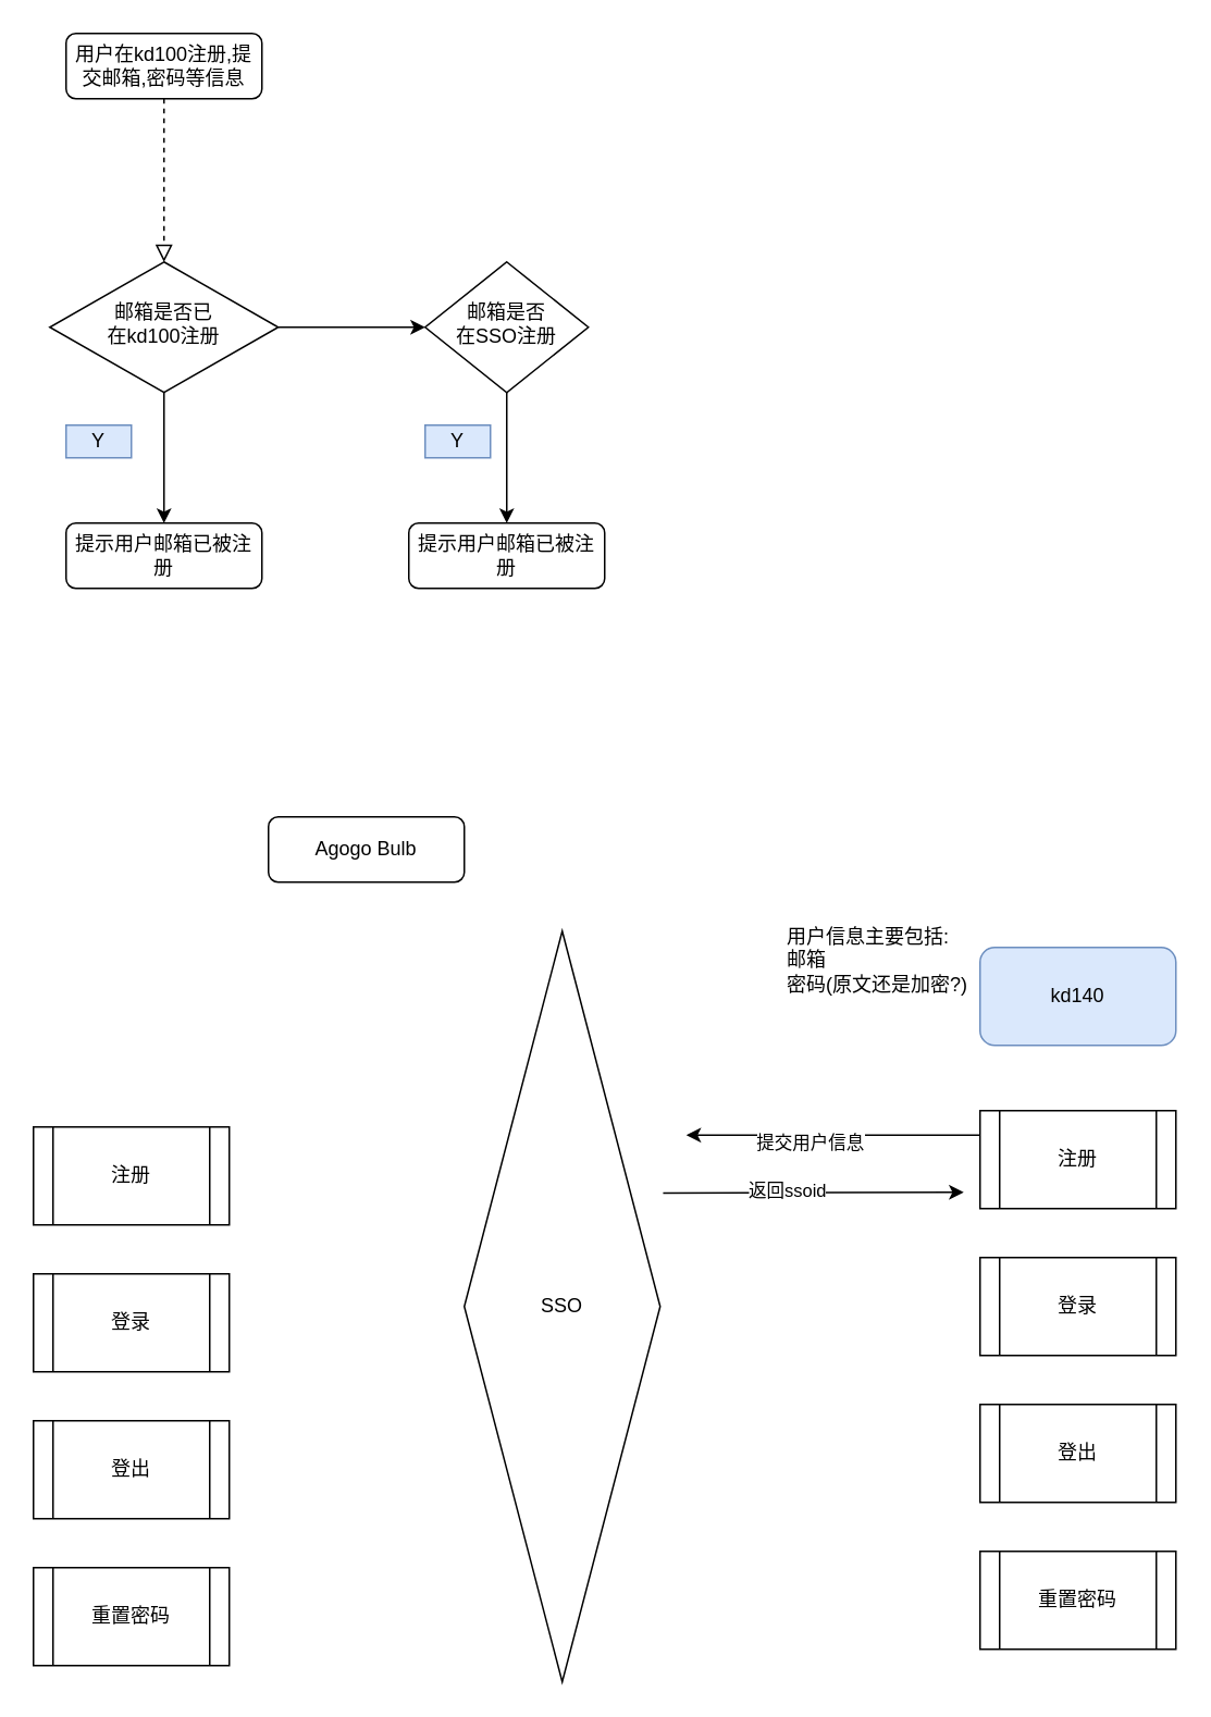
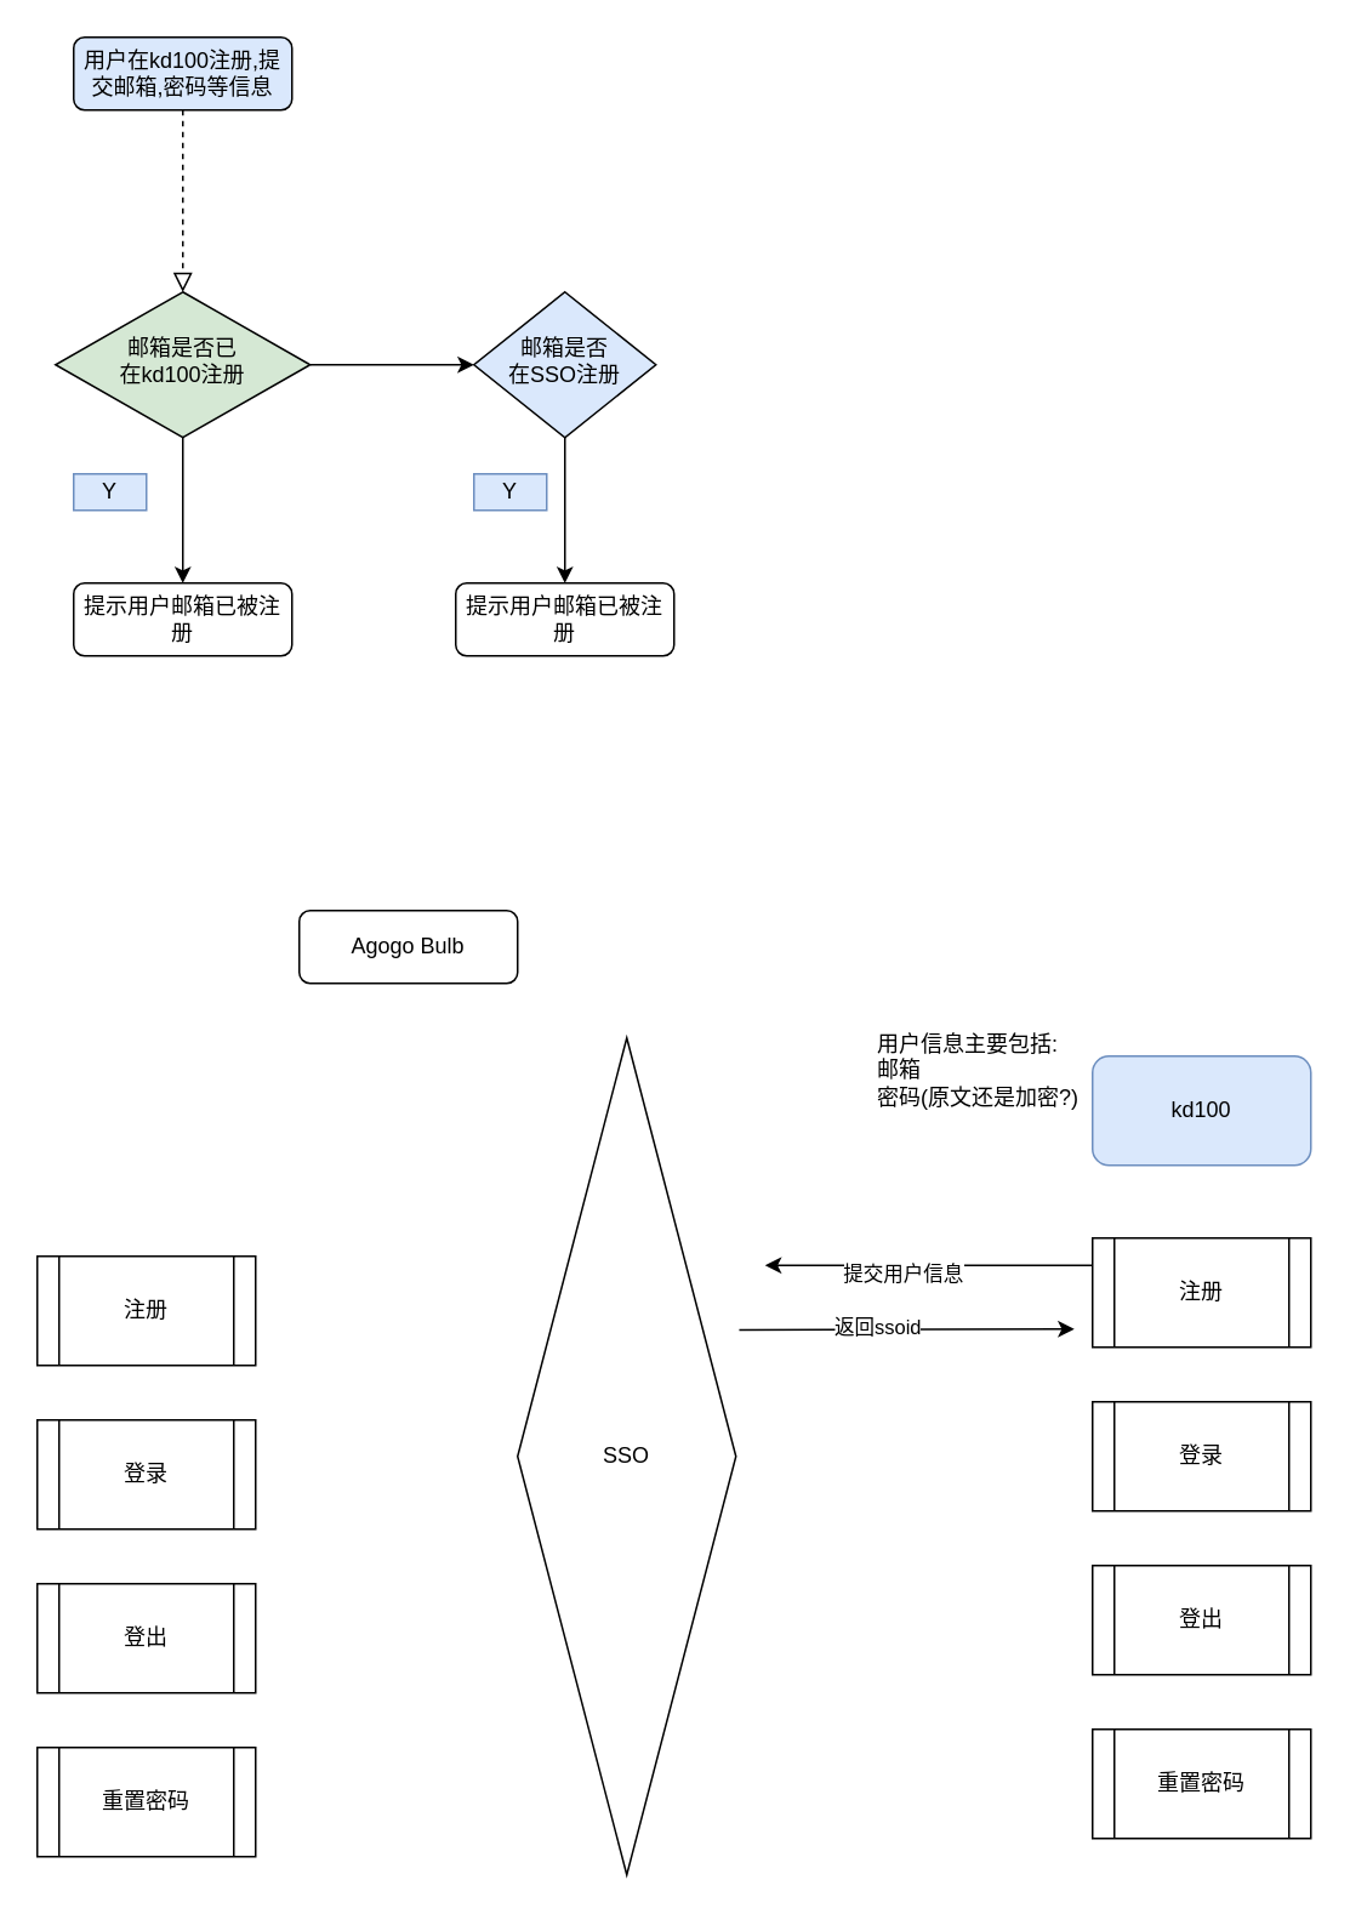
  <mxCell id="0" />
  <mxCell id="1" parent="0" />
  <mxCell id="2" value="" style="rounded=0;html=1;jettySize=auto;orthogonalLoop=1;fontSize=11;endArrow=block;endFill=0;endSize=8;strokeWidth=1;shadow=0;labelBackgroundColor=none;edgeStyle=orthogonalEdgeStyle;dashed=1;" parent="1" source="3" target="6" edge="1"><mxGeometry relative="1" as="geometry" /></mxCell>
- <mxCell id="3" value="用户在kd100注册,提交邮箱,密码等信息" style="rounded=1;whiteSpace=wrap;html=1;fontSize=12;glass=0;strokeWidth=1;shadow=0;" parent="1" vertex="1"><mxGeometry x="40" y="20" width="120" height="40" as="geometry" /></mxCell>
+ <mxCell id="3" value="用户在kd100注册,提交邮箱,密码等信息" style="rounded=1;whiteSpace=wrap;html=1;fontSize=12;glass=0;strokeWidth=1;shadow=0;fillColor=#dae8fc;" parent="1" vertex="1"><mxGeometry x="40" y="20" width="120" height="40" as="geometry" /></mxCell>
  <mxCell id="4" style="edgeStyle=orthogonalEdgeStyle;rounded=0;orthogonalLoop=1;jettySize=auto;html=1;exitX=0.5;exitY=1;exitDx=0;exitDy=0;entryX=0.5;entryY=0;entryDx=0;entryDy=0;" edge="1" parent="1" source="6" target="9"><mxGeometry relative="1" as="geometry" /></mxCell>
  <mxCell id="5" style="edgeStyle=orthogonalEdgeStyle;rounded=0;orthogonalLoop=1;jettySize=auto;html=1;exitX=1;exitY=0.5;exitDx=0;exitDy=0;entryX=0;entryY=0.5;entryDx=0;entryDy=0;" edge="1" parent="1" source="6"><mxGeometry relative="1" as="geometry"><mxPoint x="260" y="200" as="targetPoint" /></mxGeometry></mxCell>
- <mxCell id="6" value="&lt;div&gt;邮箱是否已&lt;/div&gt;&lt;div&gt;在kd100注册&lt;/div&gt;" style="rhombus;whiteSpace=wrap;html=1;shadow=0;fontFamily=Helvetica;fontSize=12;align=center;strokeWidth=1;spacing=6;spacingTop=-4;" parent="1" vertex="1"><mxGeometry x="30" y="160" width="140" height="80" as="geometry" /></mxCell>
+ <mxCell id="6" value="&lt;div&gt;邮箱是否已&lt;/div&gt;&lt;div&gt;在kd100注册&lt;/div&gt;" style="rhombus;whiteSpace=wrap;html=1;shadow=0;fontFamily=Helvetica;fontSize=12;align=center;strokeWidth=1;spacing=6;spacingTop=-4;fillColor=#d5e8d4;" parent="1" vertex="1"><mxGeometry x="30" y="160" width="140" height="80" as="geometry" /></mxCell>
  <mxCell id="7" style="edgeStyle=orthogonalEdgeStyle;rounded=0;orthogonalLoop=1;jettySize=auto;html=1;exitX=0.5;exitY=1;exitDx=0;exitDy=0;entryX=0.5;entryY=0;entryDx=0;entryDy=0;" edge="1" parent="1" source="8" target="31"><mxGeometry relative="1" as="geometry" /></mxCell>
- <mxCell id="8" value="&lt;div&gt;邮箱是否&lt;/div&gt;&lt;div&gt;在SSO注册&lt;/div&gt;" style="rhombus;whiteSpace=wrap;html=1;shadow=0;fontFamily=Helvetica;fontSize=12;align=center;strokeWidth=1;spacing=6;spacingTop=-4;" parent="1" vertex="1"><mxGeometry x="260" y="160" width="100" height="80" as="geometry" /></mxCell>
+ <mxCell id="8" value="&lt;div&gt;邮箱是否&lt;/div&gt;&lt;div&gt;在SSO注册&lt;/div&gt;" style="rhombus;whiteSpace=wrap;html=1;shadow=0;fontFamily=Helvetica;fontSize=12;align=center;strokeWidth=1;spacing=6;spacingTop=-4;fillColor=#dae8fc;" parent="1" vertex="1"><mxGeometry x="260" y="160" width="100" height="80" as="geometry" /></mxCell>
  <mxCell id="9" value="提示用户邮箱已被注册" style="rounded=1;whiteSpace=wrap;html=1;fontSize=12;glass=0;strokeWidth=1;shadow=0;" parent="1" vertex="1"><mxGeometry x="40" y="320" width="120" height="40" as="geometry" /></mxCell>
  <mxCell id="10" value="Agogo Bulb" style="rounded=1;whiteSpace=wrap;html=1;fontSize=12;glass=0;strokeWidth=1;shadow=0;" parent="1" vertex="1"><mxGeometry x="164" y="500" width="120" height="40" as="geometry" /></mxCell>
  <mxCell id="11" style="edgeStyle=orthogonalEdgeStyle;rounded=0;orthogonalLoop=1;jettySize=auto;html=1;exitX=1.015;exitY=0.349;exitDx=0;exitDy=0;exitPerimeter=0;" edge="1" parent="1" source="13"><mxGeometry relative="1" as="geometry"><mxPoint x="590" y="730" as="targetPoint" /></mxGeometry></mxCell>
  <mxCell id="12" value="返回ssoid" style="edgeLabel;html=1;align=center;verticalAlign=middle;resizable=0;points=[];" vertex="1" connectable="0" parent="11"><mxGeometry x="-0.178" y="2" relative="1" as="geometry"><mxPoint as="offset" /></mxGeometry></mxCell>
  <mxCell id="13" value="SSO" style="rhombus;whiteSpace=wrap;html=1;align=center;verticalAlign=middle;" vertex="1" parent="1"><mxGeometry x="284" y="570" width="120" height="460" as="geometry" /></mxCell>
  <mxCell id="14" value="" style="group" vertex="1" connectable="0" parent="1"><mxGeometry x="20" y="580" width="120" height="440" as="geometry" /></mxCell>
  <mxCell id="15" value="" style="group" vertex="1" connectable="0" parent="14"><mxGeometry y="110" width="120" height="330" as="geometry" /></mxCell>
  <mxCell id="16" value="注册" style="shape=process;whiteSpace=wrap;html=1;backgroundOutline=1;align=center;verticalAlign=middle;" vertex="1" parent="15"><mxGeometry width="120" height="60" as="geometry" /></mxCell>
  <mxCell id="17" value="登录" style="shape=process;whiteSpace=wrap;html=1;backgroundOutline=1;align=center;verticalAlign=middle;" vertex="1" parent="15"><mxGeometry y="90" width="120" height="60" as="geometry" /></mxCell>
  <mxCell id="18" value="登出" style="shape=process;whiteSpace=wrap;html=1;backgroundOutline=1;align=center;verticalAlign=middle;" vertex="1" parent="15"><mxGeometry y="180" width="120" height="60" as="geometry" /></mxCell>
  <mxCell id="19" value="重置密码" style="shape=process;whiteSpace=wrap;html=1;backgroundOutline=1;align=center;verticalAlign=middle;" vertex="1" parent="15"><mxGeometry y="270" width="120" height="60" as="geometry" /></mxCell>
  <mxCell id="20" value="" style="group" vertex="1" connectable="0" parent="1"><mxGeometry x="600" y="580" width="120" height="430" as="geometry" /></mxCell>
- <mxCell id="21" value="kd140" style="rounded=1;whiteSpace=wrap;html=1;fillColor=#dae8fc;strokeColor=#6c8ebf;" vertex="1" parent="20"><mxGeometry width="120" height="60" as="geometry" /></mxCell>
+ <mxCell id="21" value="kd100" style="rounded=1;whiteSpace=wrap;html=1;fillColor=#dae8fc;strokeColor=#6c8ebf;" vertex="1" parent="20"><mxGeometry width="120" height="60" as="geometry" /></mxCell>
  <mxCell id="22" value="" style="group" vertex="1" connectable="0" parent="20"><mxGeometry y="100" width="120" height="330" as="geometry" /></mxCell>
  <mxCell id="23" value="注册" style="shape=process;whiteSpace=wrap;html=1;backgroundOutline=1;align=center;verticalAlign=middle;" vertex="1" parent="22"><mxGeometry width="120" height="60" as="geometry" /></mxCell>
  <mxCell id="24" value="登录" style="shape=process;whiteSpace=wrap;html=1;backgroundOutline=1;align=center;verticalAlign=middle;" vertex="1" parent="22"><mxGeometry y="90" width="120" height="60" as="geometry" /></mxCell>
  <mxCell id="25" value="登出" style="shape=process;whiteSpace=wrap;html=1;backgroundOutline=1;align=center;verticalAlign=middle;" vertex="1" parent="22"><mxGeometry y="180" width="120" height="60" as="geometry" /></mxCell>
  <mxCell id="26" value="重置密码" style="shape=process;whiteSpace=wrap;html=1;backgroundOutline=1;align=center;verticalAlign=middle;" vertex="1" parent="22"><mxGeometry y="270" width="120" height="60" as="geometry" /></mxCell>
  <mxCell id="27" style="edgeStyle=orthogonalEdgeStyle;rounded=0;orthogonalLoop=1;jettySize=auto;html=1;exitX=0;exitY=0.25;exitDx=0;exitDy=0;" edge="1" parent="1" source="23"><mxGeometry relative="1" as="geometry"><mxPoint x="420" y="695" as="targetPoint" /></mxGeometry></mxCell>
  <mxCell id="28" value="提交用户信息" style="edgeLabel;html=1;align=center;verticalAlign=middle;resizable=0;points=[];" vertex="1" connectable="0" parent="27"><mxGeometry x="0.168" y="4" relative="1" as="geometry"><mxPoint as="offset" /></mxGeometry></mxCell>
  <mxCell id="29" value="&lt;div align=&quot;left&quot;&gt;用户信息主要包括:&lt;/div&gt;&lt;div align=&quot;left&quot;&gt;邮箱&lt;/div&gt;&lt;div align=&quot;left&quot;&gt;密码(原文还是加密?)&lt;/div&gt;" style="text;html=1;strokeColor=none;fillColor=none;align=left;verticalAlign=top;whiteSpace=wrap;rounded=0;" vertex="1" parent="1"><mxGeometry x="480" y="560" width="160" height="140" as="geometry" /></mxCell>
  <mxCell id="30" value="Y" style="text;html=1;strokeColor=#6c8ebf;fillColor=#dae8fc;align=center;verticalAlign=middle;whiteSpace=wrap;rounded=0;" vertex="1" parent="1"><mxGeometry x="40" y="260" width="40" height="20" as="geometry" /></mxCell>
  <mxCell id="31" value="提示用户邮箱已被注册" style="rounded=1;whiteSpace=wrap;html=1;fontSize=12;glass=0;strokeWidth=1;shadow=0;" vertex="1" parent="1"><mxGeometry x="250" y="320" width="120" height="40" as="geometry" /></mxCell>
  <mxCell id="32" value="Y" style="text;html=1;strokeColor=#6c8ebf;fillColor=#dae8fc;align=center;verticalAlign=middle;whiteSpace=wrap;rounded=0;" vertex="1" parent="1"><mxGeometry x="260" y="260" width="40" height="20" as="geometry" /></mxCell>
